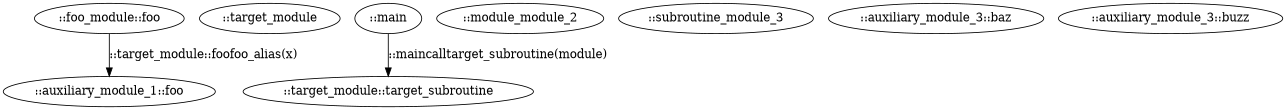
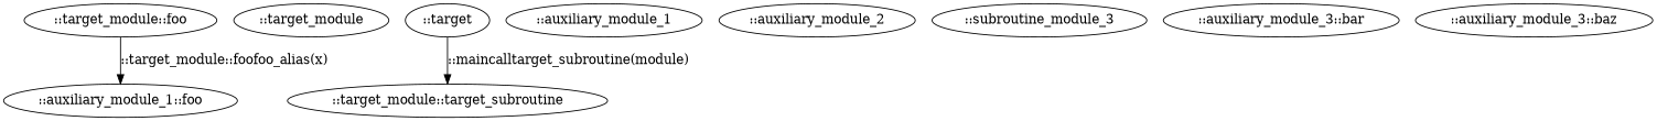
  digraph {
    n1 [label="::auxiliary_module_1::foo"]
    n2 [label="::target_module"]
-   n3 [label="::foo_module::foo"]
+   n3 [label="::target_module::foo"]
    n4 [label="::target_module::target_subroutine"]
-   n6 [label="::module_module_2"]
-   n7 [label="::main"]
+   n5 [label="::auxiliary_module_1"]
+   n6 [label="::auxiliary_module_2"]
+   n7 [label="::target"]
    n8 [label="::subroutine_module_3"]
+   n9 [label="::auxiliary_module_3::bar"]
    n10 [label="::auxiliary_module_3::baz"]
-   n11 [label="::auxiliary_module_3::buzz"]
    n3 -> n1 [label="::target_module::foofoo_alias(x)"]
    n7 -> n4 [label="::maincalltarget_subroutine(module)"]
  }
